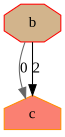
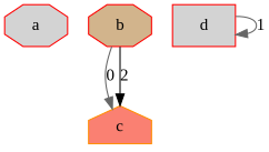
  digraph {
    fontname="Liberation Serif"
    node [color=red fillcolor=lightgrey fontname="Liberation Serif" shape=octagon style=filled]
    edge [color=gray40 fontname="Liberation Serif"]
+   a
    b [fillcolor=tan]
    c [color=darkorange fillcolor=salmon shape=house]
+   d [shape=box]
    b -> c [label=0]
    b -> c [color=black label=2]
+   d -> d [label=1]
  }
